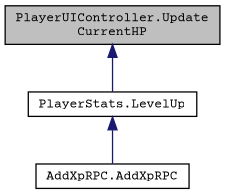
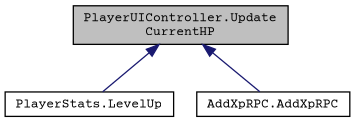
  digraph {
    fontname="Courier Prime"
    rankdir=TB
    node [color=black fillcolor=white fontname="Courier Prime" fontsize=10 shape=record style=filled]
    edge [color=midnightblue dir=back fontname="Courier Prime" fontsize=10 labelfontname=Helvetica labelfontsize=10 style=solid]
    n1 [fillcolor=grey75 fontcolor=black height=0.2 label="PlayerUIController.Update\lCurrentHP" width=0.4]
    n2 [height=0.2 label="PlayerStats.LevelUp" width=0.4]
    n3 [height=0.2 label="AddXpRPC.AddXpRPC" width=0.4]
    n1 -> n2
-   n2 -> n3
+   n1 -> n3
  }
